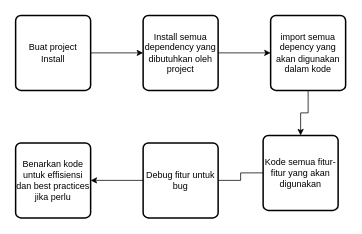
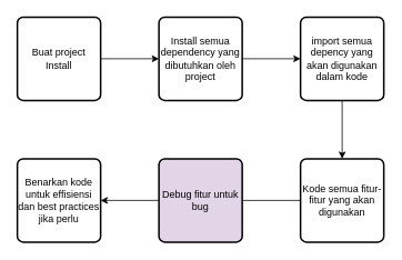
  <mxCell id="0" />
  <mxCell id="1" parent="0" />
  <mxCell id="2" value="" style="edgeStyle=orthogonalEdgeStyle;rounded=0;orthogonalLoop=1;jettySize=auto;html=1;" edge="1" parent="1" source="3" target="5"><mxGeometry relative="1" as="geometry" /></mxCell>
  <mxCell id="3" value="Buat project Install" style="rounded=1;whiteSpace=wrap;html=1;absoluteArcSize=1;arcSize=14;strokeWidth=2;" vertex="1" parent="1"><mxGeometry x="20" y="20" width="100" height="100" as="geometry" /></mxCell>
  <mxCell id="4" value="" style="edgeStyle=orthogonalEdgeStyle;rounded=0;orthogonalLoop=1;jettySize=auto;html=1;" edge="1" parent="1" source="5" target="7"><mxGeometry relative="1" as="geometry" /></mxCell>
  <mxCell id="5" value="Install semua dependency yang dibutuhkan oleh project" style="rounded=1;whiteSpace=wrap;html=1;absoluteArcSize=1;arcSize=14;strokeWidth=2;" vertex="1" parent="1"><mxGeometry x="190" y="20" width="100" height="100" as="geometry" /></mxCell>
  <mxCell id="6" value="" style="edgeStyle=orthogonalEdgeStyle;rounded=0;orthogonalLoop=1;jettySize=auto;html=1;" edge="1" parent="1" source="7" target="9"><mxGeometry relative="1" as="geometry" /></mxCell>
  <mxCell id="7" value="import semua depency yang akan digunakan dalam kode" style="rounded=1;whiteSpace=wrap;html=1;absoluteArcSize=1;arcSize=14;strokeWidth=2;" vertex="1" parent="1"><mxGeometry x="360" y="20" width="100" height="100" as="geometry" /></mxCell>
  <mxCell id="8" value="" style="edgeStyle=orthogonalEdgeStyle;rounded=0;orthogonalLoop=1;jettySize=auto;html=1;endArrow=none;" edge="1" parent="1" source="9" target="11"><mxGeometry relative="1" as="geometry" /></mxCell>
- <mxCell id="9" value="Kode semua fitur-fitur yang akan digunakan" style="rounded=1;whiteSpace=wrap;html=1;absoluteArcSize=1;arcSize=14;strokeWidth=2;" vertex="1" parent="1"><mxGeometry x="350" y="180" width="100" height="100" as="geometry" /></mxCell>
+ <mxCell id="9" value="Kode semua fitur-fitur yang akan digunakan" style="rounded=1;whiteSpace=wrap;html=1;absoluteArcSize=1;arcSize=14;strokeWidth=2;" vertex="1" parent="1"><mxGeometry x="360" y="190" width="100" height="100" as="geometry" /></mxCell>
  <mxCell id="10" value="" style="edgeStyle=orthogonalEdgeStyle;rounded=0;orthogonalLoop=1;jettySize=auto;html=1;" edge="1" parent="1" source="11" target="12"><mxGeometry relative="1" as="geometry" /></mxCell>
- <mxCell id="11" value="Debug fitur untuk bug" style="rounded=1;whiteSpace=wrap;html=1;absoluteArcSize=1;arcSize=14;strokeWidth=2;" vertex="1" parent="1"><mxGeometry x="190" y="190" width="100" height="100" as="geometry" /></mxCell>
+ <mxCell id="11" value="Debug fitur untuk bug" style="rounded=1;whiteSpace=wrap;html=1;absoluteArcSize=1;arcSize=14;strokeWidth=2;fillColor=#e1d5e7;" vertex="1" parent="1"><mxGeometry x="190" y="190" width="100" height="100" as="geometry" /></mxCell>
  <mxCell id="12" value="Benarkan kode untuk effisiensi dan best practices jika perlu" style="rounded=1;whiteSpace=wrap;html=1;absoluteArcSize=1;arcSize=14;strokeWidth=2;" vertex="1" parent="1"><mxGeometry x="20" y="190" width="100" height="100" as="geometry" /></mxCell>
